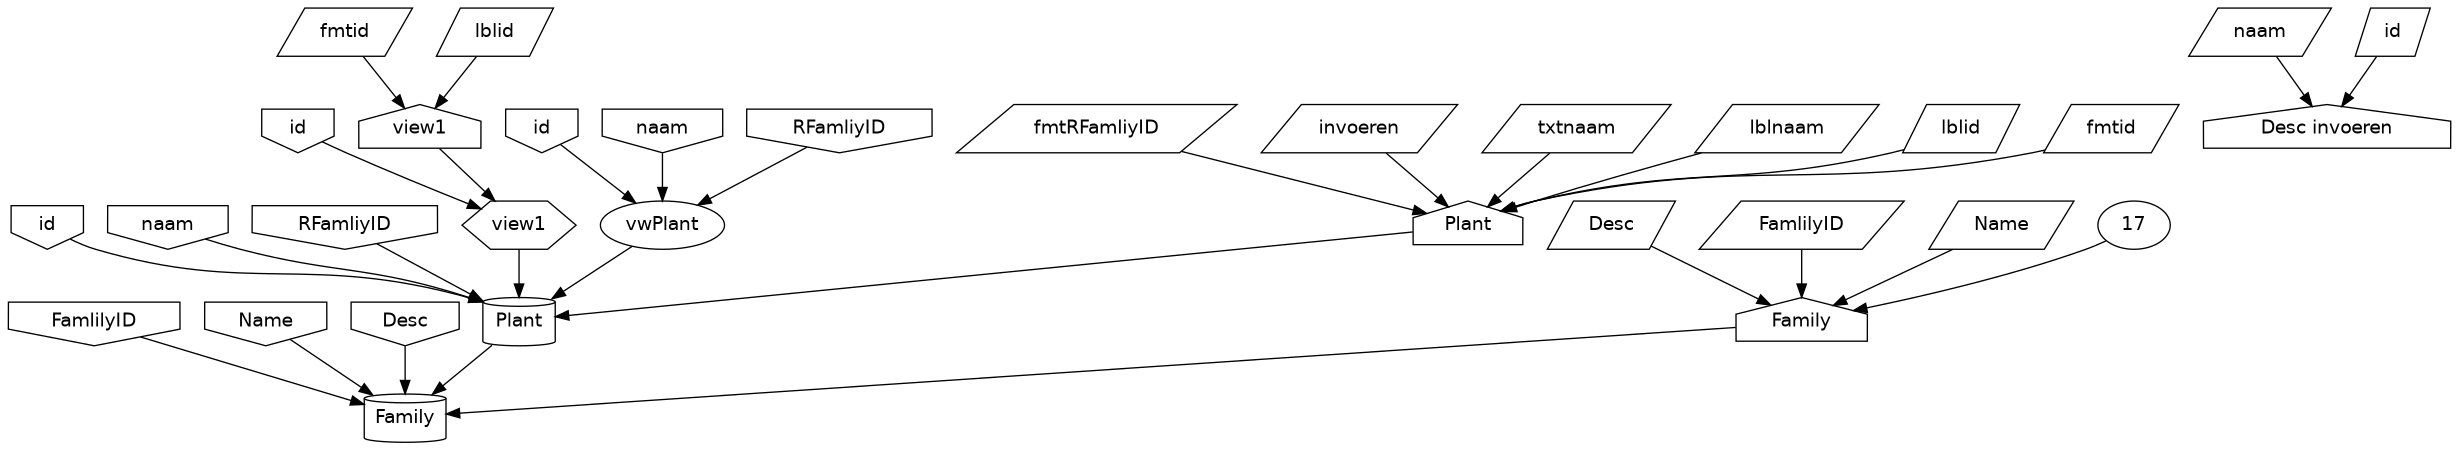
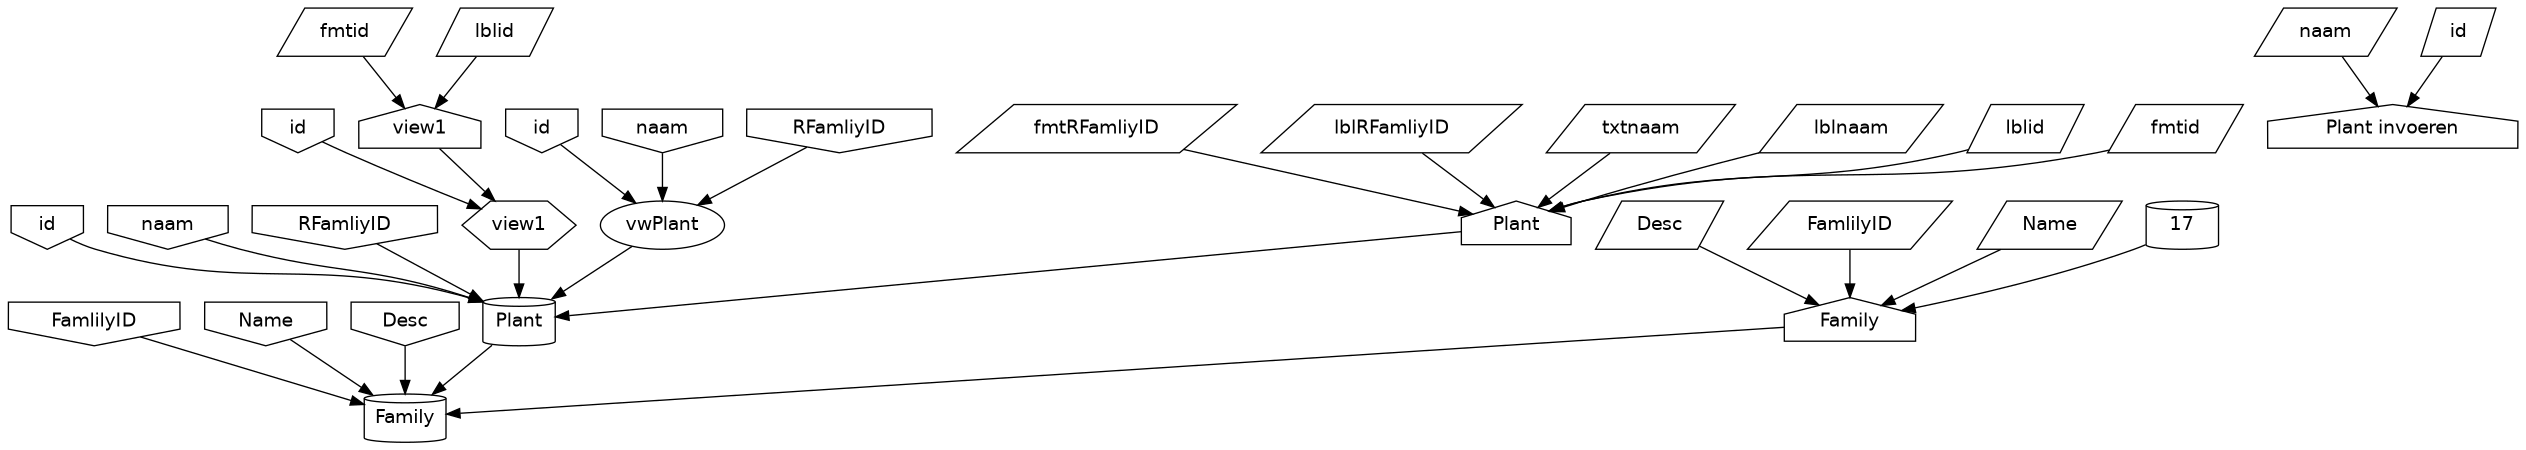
  digraph {
    fontname="DejaVu Sans"
    node [fontname="DejaVu Sans" shape=parallelogram]
    edge [fontname="DejaVu Sans"]
    n1 [label=Family shape=cylinder]
    n2 [label=FamlilyID shape=invhouse]
    n3 [label=Name shape=invhouse]
    n4 [label=Desc shape=invhouse]
    n5 [label=Plant shape=cylinder]
    n6 [label=id shape=invhouse]
    n7 [label=naam shape=invhouse]
    n8 [label=RFamliyID shape=invhouse]
    n9 [label=view1 shape=hexagon]
    n10 [label=id shape=invhouse]
    n11 [label=vwPlant shape=ellipse]
    n12 [label=id shape=invhouse]
    n13 [label=naam shape=invhouse]
    n14 [label=RFamliyID shape=invhouse]
    n15 [label=Family shape=house]
    n16 [label=Desc]
    n17 [label=FamlilyID]
    n18 [label=Name]
    n19 [label=Plant shape=house]
    n20 [label=fmtRFamliyID]
-   n21 [label=invoeren]
+   n21 [label=lblRFamliyID]
    n22 [label=txtnaam]
    n23 [label=lblnaam]
    n24 [label=lblid]
    n25 [label=fmtid]
-   n26 [label="Desc invoeren" shape=house]
+   n26 [label="Plant invoeren" shape=house]
    n27 [label=naam]
    n28 [label=id]
    n29 [label=view1 shape=house]
    n30 [label=fmtid]
    n31 [label=lblid]
-   17 [shape=""]
+   17 [shape=cylinder]
    n2 -> n1
    n3 -> n1
    n4 -> n1
    n5 -> n1
    n6 -> n5
    n7 -> n5
    n8 -> n5
    n9 -> n5
    n10 -> n9
    n11 -> n5
    n12 -> n11
    n13 -> n11
    n14 -> n11
    n15 -> n1
    n16 -> n15
    n17 -> n15
    n18 -> n15
    n19 -> n5
    n20 -> n19
    n21 -> n19
    n22 -> n19
    n23 -> n19
    n24 -> n19
    n25 -> n19
    n27 -> n26
    n28 -> n26
    n29 -> n9
    n30 -> n29
    n31 -> n29
    17 -> n15
  }
